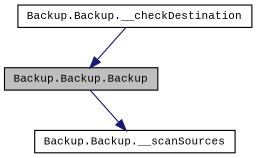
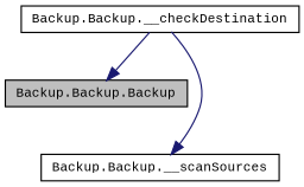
  digraph {
    fontname="Liberation Mono"
    rankdir=TB
    node [color=black fillcolor=white fontname="Liberation Mono" fontsize=10 shape=record style=filled]
    edge [color=midnightblue fontname="Liberation Mono" fontsize=10 labelfontname=Helvetica labelfontsize=10 style=solid]
    n1 [fillcolor=grey75 fontcolor=black height=0.2 label="Backup.Backup.Backup" width=0.4]
    n2 [height=0.2 label="Backup.Backup.__scanSources" width=0.4]
    n3 [height=0.2 label="Backup.Backup.__checkDestination" width=0.4]
-   n1 -> n2
+   n3 -> n2
    n3 -> n1
  }
